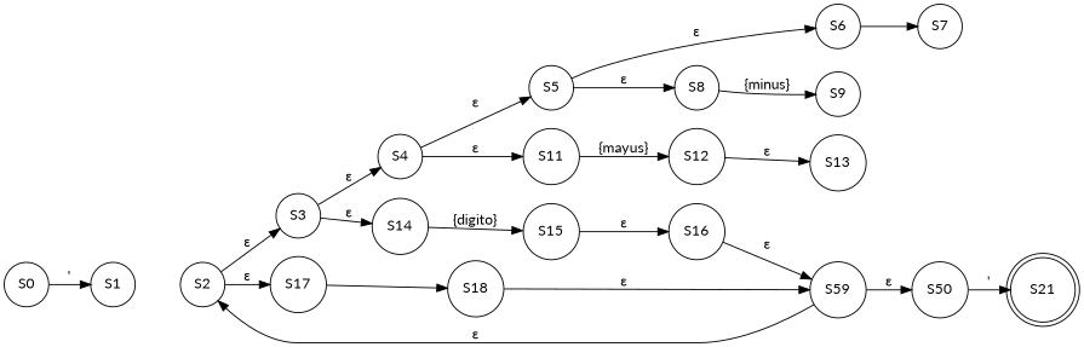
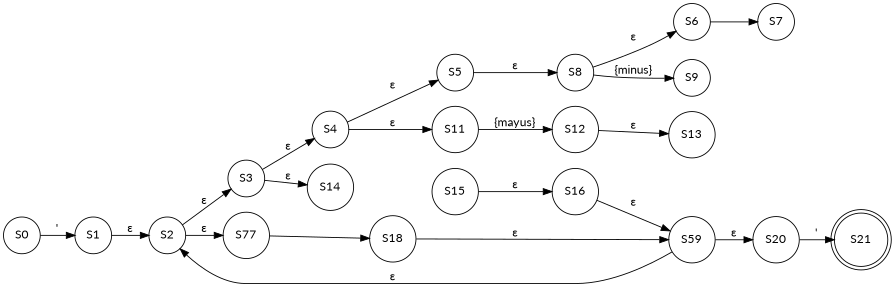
  digraph {
    fontname=Lato
    rankdir=LR
    node [fontname=Lato shape=circle]
    edge [fontname=Lato]
    n1 [label=S0]
    n2 [label=S1]
    n3 [label=S2]
    n4 [label=S3]
-   n5 [label=S17]
+   n5 [label=S77]
    n6 [label=S4]
    n7 [label=S14]
    n8 [label=S18]
    n9 [label=S5]
    n10 [label=S11]
    n11 [label=S15]
    n12 [label=S6]
    n13 [label=S8]
    n14 [label=S12]
    n15 [label=S7]
    n16 [label=S9]
    n17 [label=S13]
    n18 [label=S16]
    n19 [label=S59]
-   n20 [label=S50]
+   n20 [label=S20]
    n21 [label=S21 shape=doublecircle]
    n1 -> n2 [label="\'"]
+   n2 -> n3 [label="ε"]
    n3 -> n4 [label="ε"]
    n3 -> n5 [label="ε"]
    n4 -> n6 [label="ε"]
    n4 -> n7 [label="ε"]
    n5 -> n8 [label=" "]
    n6 -> n9 [label="ε"]
    n6 -> n10 [label="ε"]
-   n7 -> n11 [label="{digito}"]
    n8 -> n19 [label="ε"]
-   n9 -> n12 [label="ε"]
+   n13 -> n12 [label="ε"]
    n9 -> n13 [label="ε"]
    n10 -> n14 [label="{mayus}"]
    n11 -> n18 [label="ε"]
    n12 -> n15 [label="\n"]
    n13 -> n16 [label="{minus}"]
    n14 -> n17 [label="ε"]
    n18 -> n19 [label="ε"]
    n19 -> n3 [label="ε"]
    n19 -> n20 [label="ε"]
    n20 -> n21 [label="\'"]
  }
